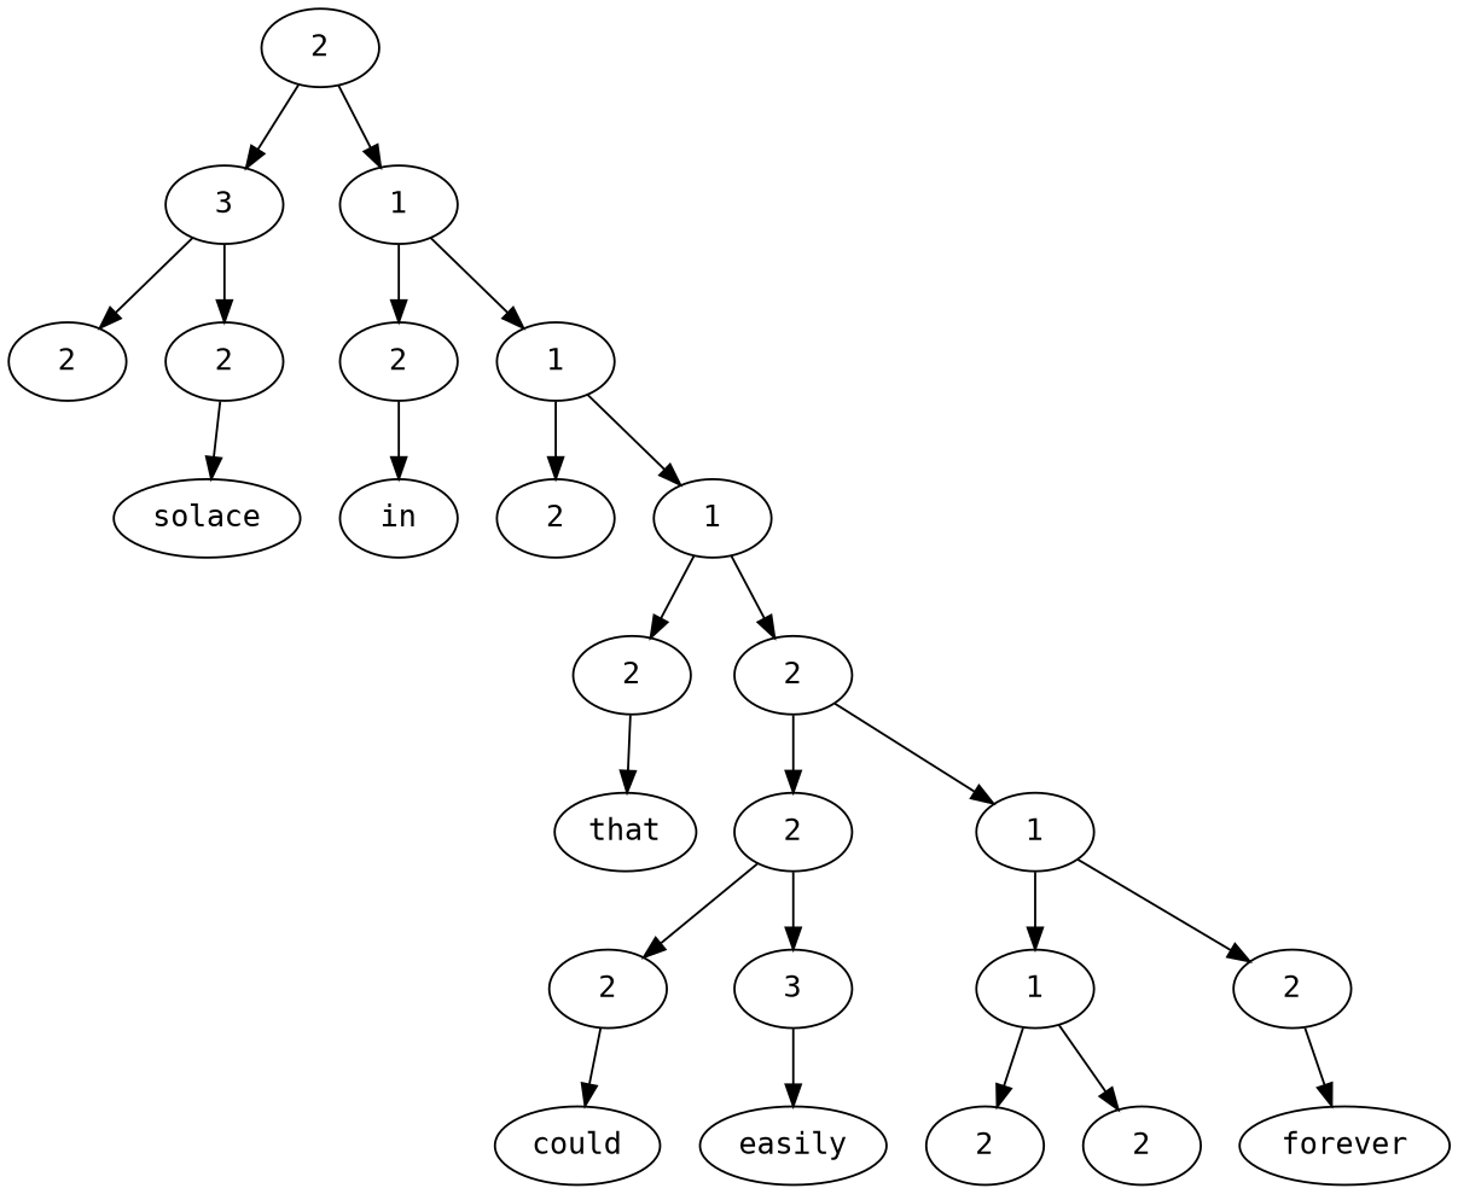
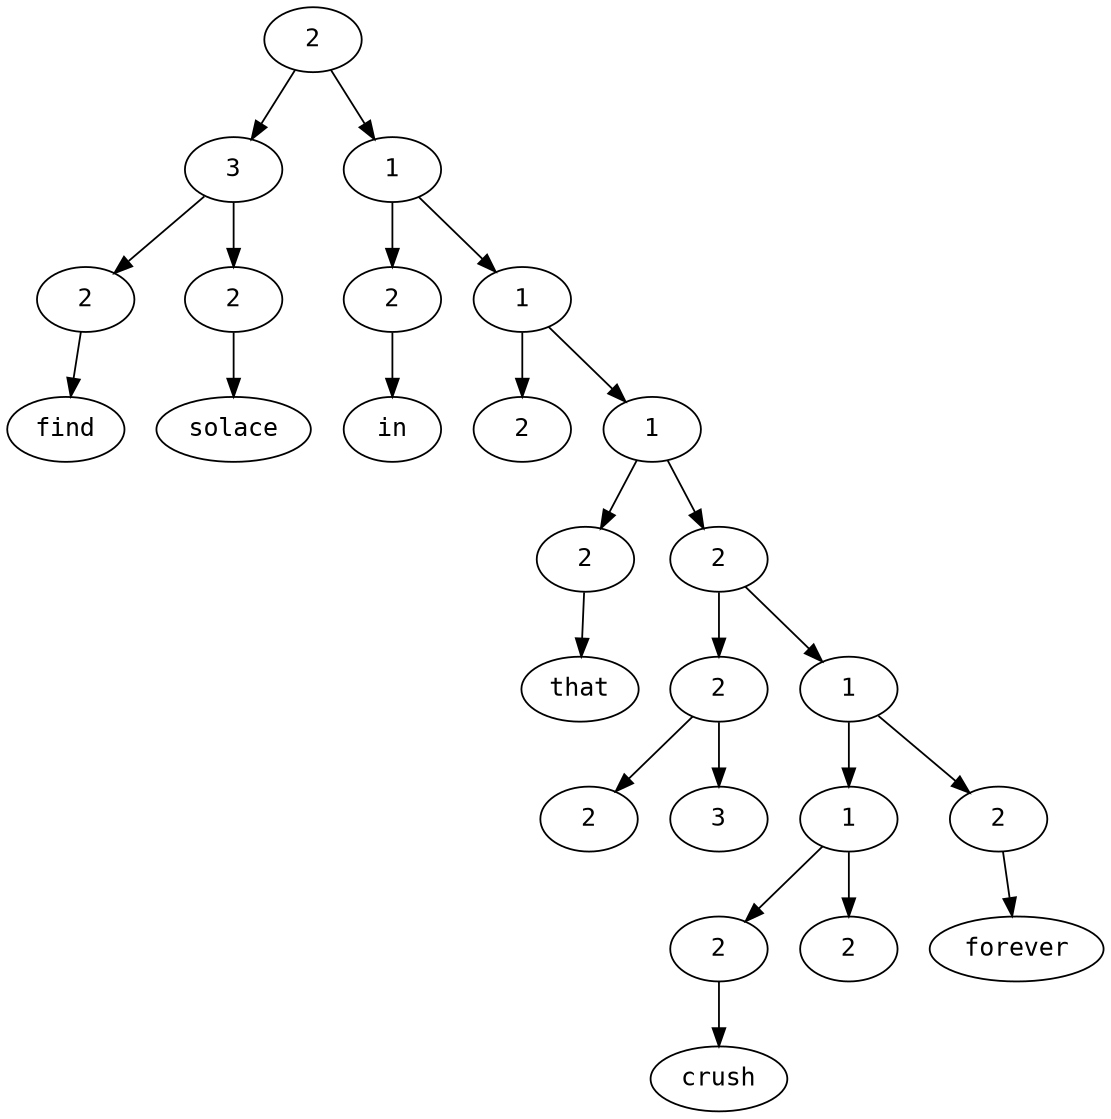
  digraph {
    fontname="DejaVu Sans Mono"
    node [fontname="DejaVu Sans Mono"]
    edge [fontname="DejaVu Sans Mono"]
    n1 [label=2]
    n2 [label=3]
    n3 [label=1]
    n4 [label=2]
    n5 [label=2]
    n6 [label=2]
    n7 [label=1]
+   n8 [label=find]
    n9 [label=solace]
    n10 [label=in]
    n11 [label=2]
    n12 [label=1]
    n13 [label=2]
    n14 [label=2]
    n15 [label=that]
    n16 [label=2]
    n17 [label=1]
    n18 [label=2]
    n19 [label=3]
    n20 [label=1]
    n21 [label=2]
-   n22 [label=could]
-   n23 [label=easily]
    n24 [label=2]
    n25 [label=2]
    n26 [label=forever]
+   n27 [label=crush]
    n1 -> n2
    n1 -> n3
    n2 -> n4
    n2 -> n5
    n3 -> n6
    n3 -> n7
+   n4 -> n8
    n5 -> n9
    n6 -> n10
    n7 -> n11
    n7 -> n12
    n12 -> n13
    n12 -> n14
    n13 -> n15
    n14 -> n16
    n14 -> n17
    n16 -> n18
    n16 -> n19
    n17 -> n20
    n17 -> n21
-   n18 -> n22
-   n19 -> n23
    n20 -> n24
    n20 -> n25
    n21 -> n26
+   n24 -> n27
  }
